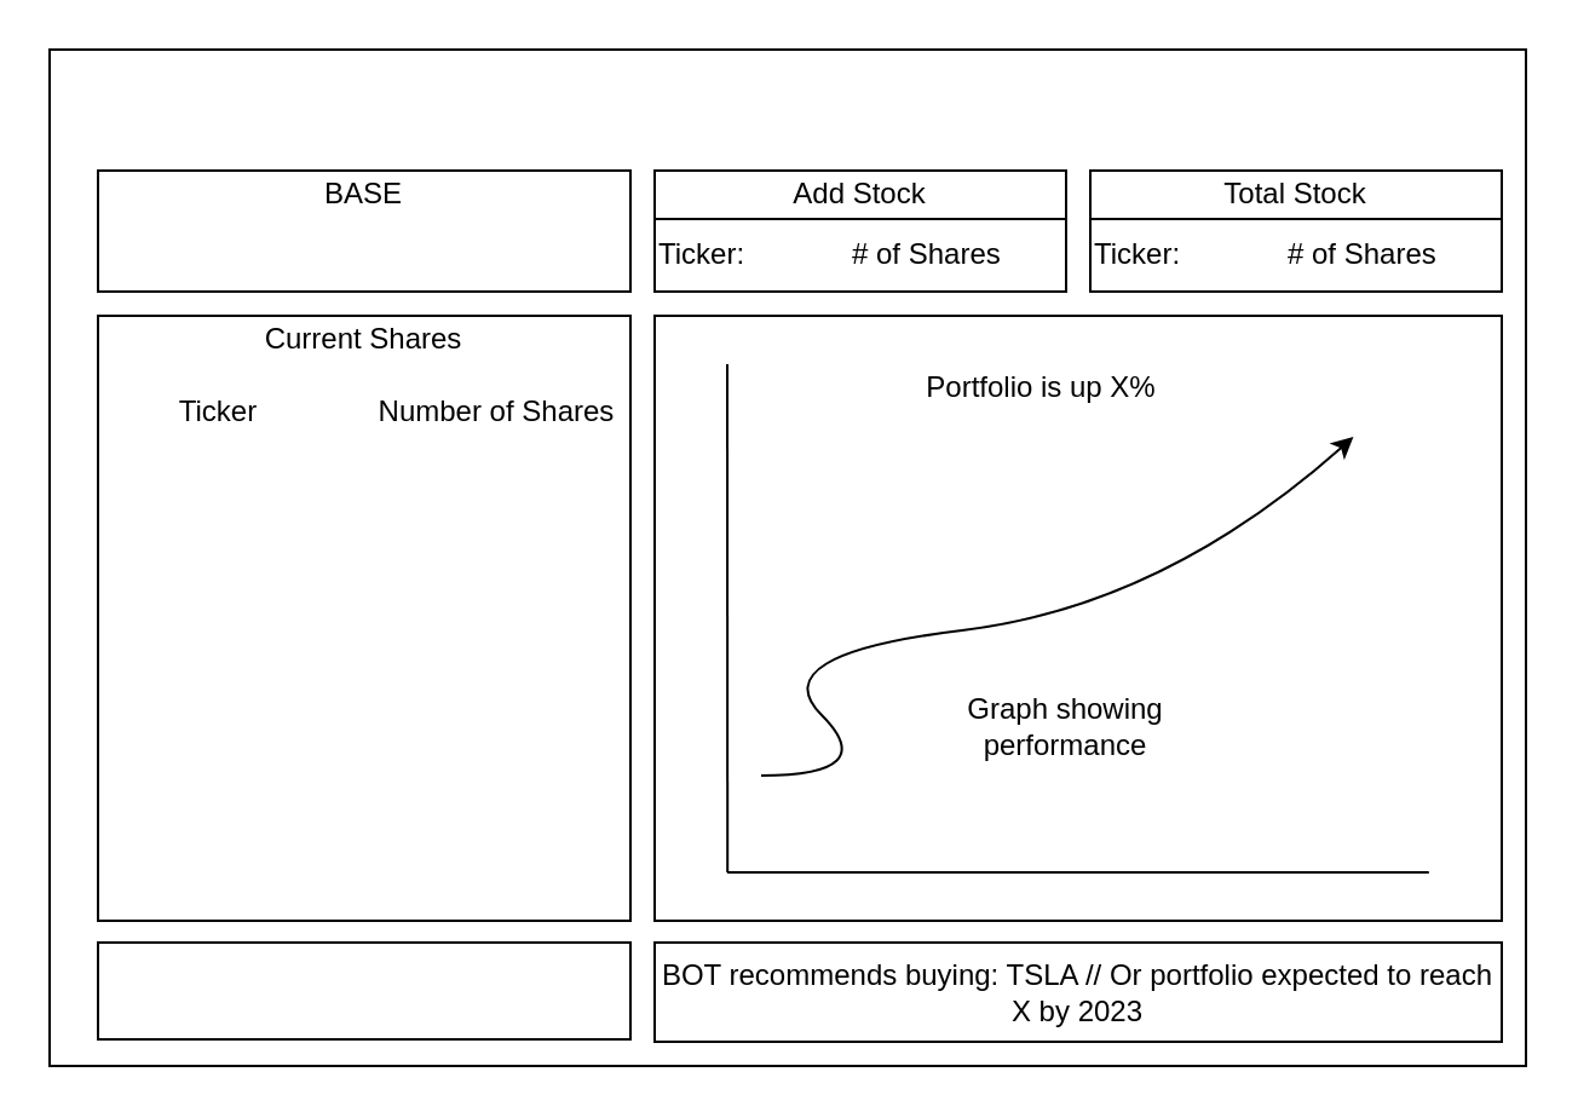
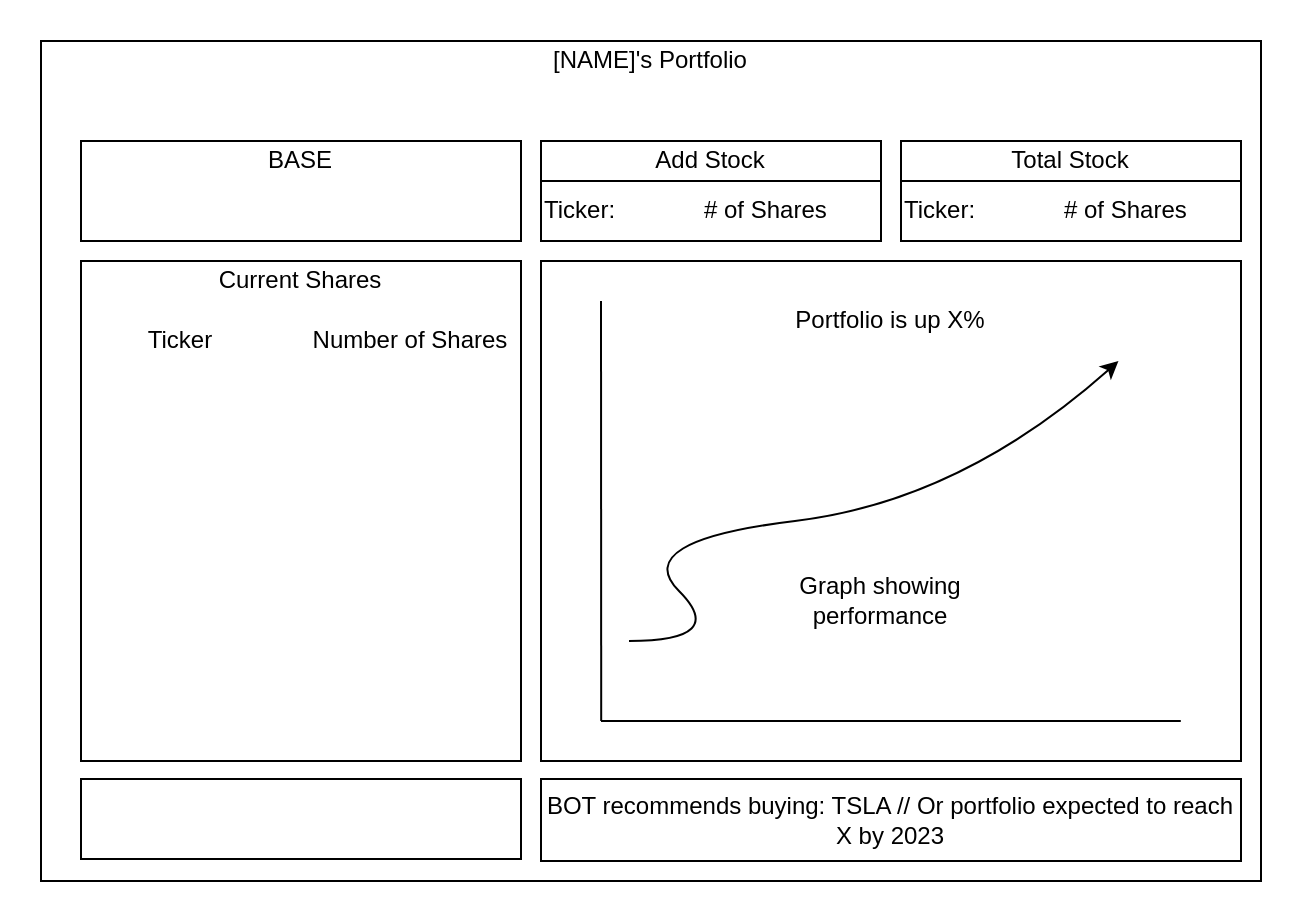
  <mxCell id="0" />
  <mxCell id="1" parent="0" />
  <mxCell id="2" value="" style="rounded=0;whiteSpace=wrap;html=1;" vertex="1" parent="1"><mxGeometry x="20" y="20" width="610" height="420" as="geometry" /></mxCell>
  <mxCell id="3" value="" style="rounded=0;whiteSpace=wrap;html=1;" vertex="1" parent="1"><mxGeometry x="450" y="70" width="170" height="50" as="geometry" /></mxCell>
+ <mxCell id="4" value="[NAME]'s Portfolio" style="text;html=1;strokeColor=none;fillColor=none;align=center;verticalAlign=middle;whiteSpace=wrap;rounded=0;" vertex="1" parent="1"><mxGeometry x="20" y="20" width="610" height="20" as="geometry" /></mxCell>
  <mxCell id="5" value="" style="rounded=0;whiteSpace=wrap;html=1;" vertex="1" parent="1"><mxGeometry x="40" y="70" width="220" height="50" as="geometry" /></mxCell>
  <mxCell id="6" value="BASE" style="text;html=1;strokeColor=none;fillColor=none;align=center;verticalAlign=middle;whiteSpace=wrap;rounded=0;" vertex="1" parent="1"><mxGeometry x="40" y="70" width="220" height="20" as="geometry" /></mxCell>
  <mxCell id="7" value="" style="rounded=0;whiteSpace=wrap;html=1;" vertex="1" parent="1"><mxGeometry x="40" y="130" width="220" height="250" as="geometry" /></mxCell>
  <mxCell id="8" value="Current Shares" style="text;html=1;strokeColor=none;fillColor=none;align=center;verticalAlign=middle;whiteSpace=wrap;rounded=0;" vertex="1" parent="1"><mxGeometry x="40" y="130" width="220" height="20" as="geometry" /></mxCell>
  <mxCell id="9" value="Ticker" style="text;html=1;strokeColor=none;fillColor=none;align=center;verticalAlign=middle;whiteSpace=wrap;rounded=0;" vertex="1" parent="1"><mxGeometry x="40" y="160" width="100" height="20" as="geometry" /></mxCell>
  <mxCell id="10" value="Number of Shares" style="text;html=1;strokeColor=none;fillColor=none;align=center;verticalAlign=middle;whiteSpace=wrap;rounded=0;" vertex="1" parent="1"><mxGeometry x="150" y="160" width="110" height="20" as="geometry" /></mxCell>
  <mxCell id="11" value="" style="rounded=0;whiteSpace=wrap;html=1;" vertex="1" parent="1"><mxGeometry x="40" y="389" width="220" height="40" as="geometry" /></mxCell>
  <mxCell id="12" value="" style="rounded=0;whiteSpace=wrap;html=1;" vertex="1" parent="1"><mxGeometry x="270" y="70" width="170" height="50" as="geometry" /></mxCell>
  <mxCell id="13" value="Add Stock" style="text;html=1;strokeColor=none;fillColor=none;align=center;verticalAlign=middle;whiteSpace=wrap;rounded=0;" vertex="1" parent="1"><mxGeometry x="270" y="70" width="170" height="20" as="geometry" /></mxCell>
  <mxCell id="14" value="" style="rounded=0;whiteSpace=wrap;html=1;" vertex="1" parent="1"><mxGeometry x="270" y="90" width="170" height="30" as="geometry" /></mxCell>
  <mxCell id="15" value="Ticker:" style="text;html=1;strokeColor=none;fillColor=none;align=left;verticalAlign=middle;whiteSpace=wrap;rounded=0;" vertex="1" parent="1"><mxGeometry x="270" y="90" width="90" height="30" as="geometry" /></mxCell>
  <mxCell id="16" value="# of Shares" style="text;html=1;strokeColor=none;fillColor=none;align=left;verticalAlign=middle;whiteSpace=wrap;rounded=0;" vertex="1" parent="1"><mxGeometry x="350" y="90" width="90" height="30" as="geometry" /></mxCell>
  <mxCell id="17" value="Total Stock" style="text;html=1;strokeColor=none;fillColor=none;align=center;verticalAlign=middle;whiteSpace=wrap;rounded=0;" vertex="1" parent="1"><mxGeometry x="450" y="70" width="170" height="20" as="geometry" /></mxCell>
  <mxCell id="18" value="" style="rounded=0;whiteSpace=wrap;html=1;" vertex="1" parent="1"><mxGeometry x="450" y="90" width="170" height="30" as="geometry" /></mxCell>
  <mxCell id="19" value="Ticker:" style="text;html=1;strokeColor=none;fillColor=none;align=left;verticalAlign=middle;whiteSpace=wrap;rounded=0;" vertex="1" parent="1"><mxGeometry x="450" y="90" width="90" height="30" as="geometry" /></mxCell>
  <mxCell id="20" value="# of Shares" style="text;html=1;strokeColor=none;fillColor=none;align=left;verticalAlign=middle;whiteSpace=wrap;rounded=0;" vertex="1" parent="1"><mxGeometry x="530" y="90" width="90" height="30" as="geometry" /></mxCell>
  <mxCell id="21" value="" style="rounded=0;whiteSpace=wrap;html=1;" vertex="1" parent="1"><mxGeometry x="270" y="130" width="350" height="250" as="geometry" /></mxCell>
  <mxCell id="22" value="" style="endArrow=none;html=1;exitX=0.086;exitY=0.92;exitDx=0;exitDy=0;exitPerimeter=0;" edge="1" parent="1" source="21"><mxGeometry width="50" height="50" relative="1" as="geometry"><mxPoint x="250" y="200" as="sourcePoint" /><mxPoint x="300" y="150" as="targetPoint" /></mxGeometry></mxCell>
  <mxCell id="23" value="" style="endArrow=none;html=1;entryX=0.914;entryY=0.92;entryDx=0;entryDy=0;entryPerimeter=0;" edge="1" parent="1" target="21"><mxGeometry width="50" height="50" relative="1" as="geometry"><mxPoint x="300" y="360" as="sourcePoint" /><mxPoint x="350" y="310" as="targetPoint" /></mxGeometry></mxCell>
  <mxCell id="24" value="" style="curved=1;endArrow=classic;html=1;" edge="1" parent="1"><mxGeometry width="50" height="50" relative="1" as="geometry"><mxPoint x="314" y="320" as="sourcePoint" /><mxPoint x="558.75" y="180" as="targetPoint" /><Array as="points"><mxPoint x="364" y="320" /><mxPoint x="314" y="270" /><mxPoint x="480" y="250" /></Array></mxGeometry></mxCell>
  <mxCell id="25" value="Graph showing performance" style="text;html=1;strokeColor=none;fillColor=none;align=center;verticalAlign=middle;whiteSpace=wrap;rounded=0;" vertex="1" parent="1"><mxGeometry x="380" y="290" width="120" height="20" as="geometry" /></mxCell>
- <mxCell id="26" value="Portfolio is up X%" style="text;html=1;strokeColor=none;fillColor=none;align=center;verticalAlign=middle;whiteSpace=wrap;rounded=0;" vertex="1" parent="1"><mxGeometry x="355" y="150" width="150" height="20" as="geometry" /></mxCell>
+ <mxCell id="26" value="Portfolio is up X%" style="text;html=1;strokeColor=none;fillColor=none;align=center;verticalAlign=middle;whiteSpace=wrap;rounded=0;" vertex="1" parent="1"><mxGeometry x="370" y="150" width="150" height="20" as="geometry" /></mxCell>
  <mxCell id="27" value="" style="rounded=0;whiteSpace=wrap;html=1;" vertex="1" parent="1"><mxGeometry x="270" y="389" width="350" height="41" as="geometry" /></mxCell>
  <mxCell id="28" value="BOT recommends buying: TSLA // Or portfolio expected to reach X by 2023" style="text;html=1;strokeColor=none;fillColor=none;align=center;verticalAlign=middle;whiteSpace=wrap;rounded=0;" vertex="1" parent="1"><mxGeometry x="270" y="389" width="350" height="41" as="geometry" /></mxCell>
